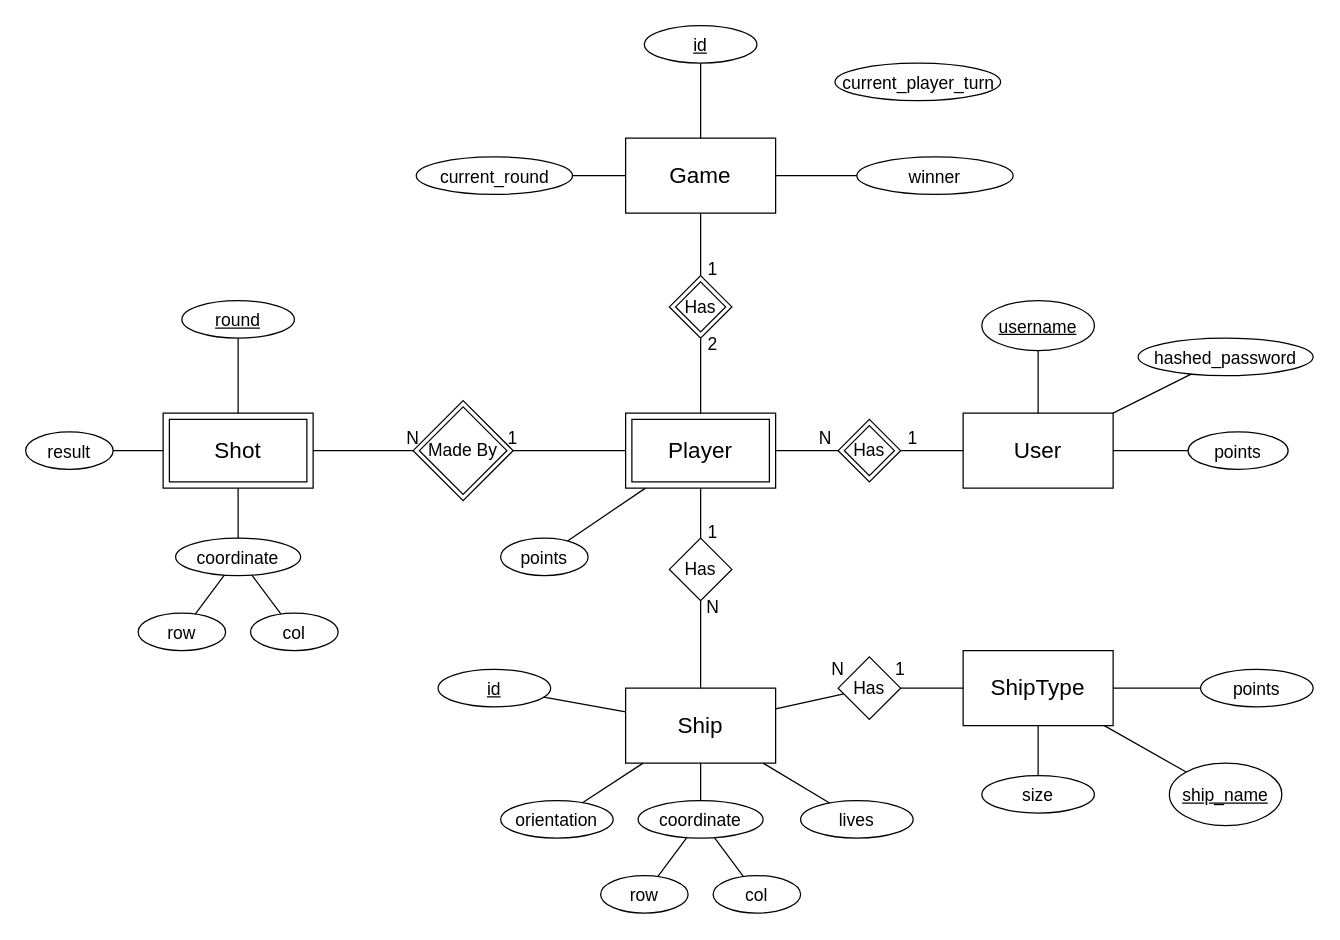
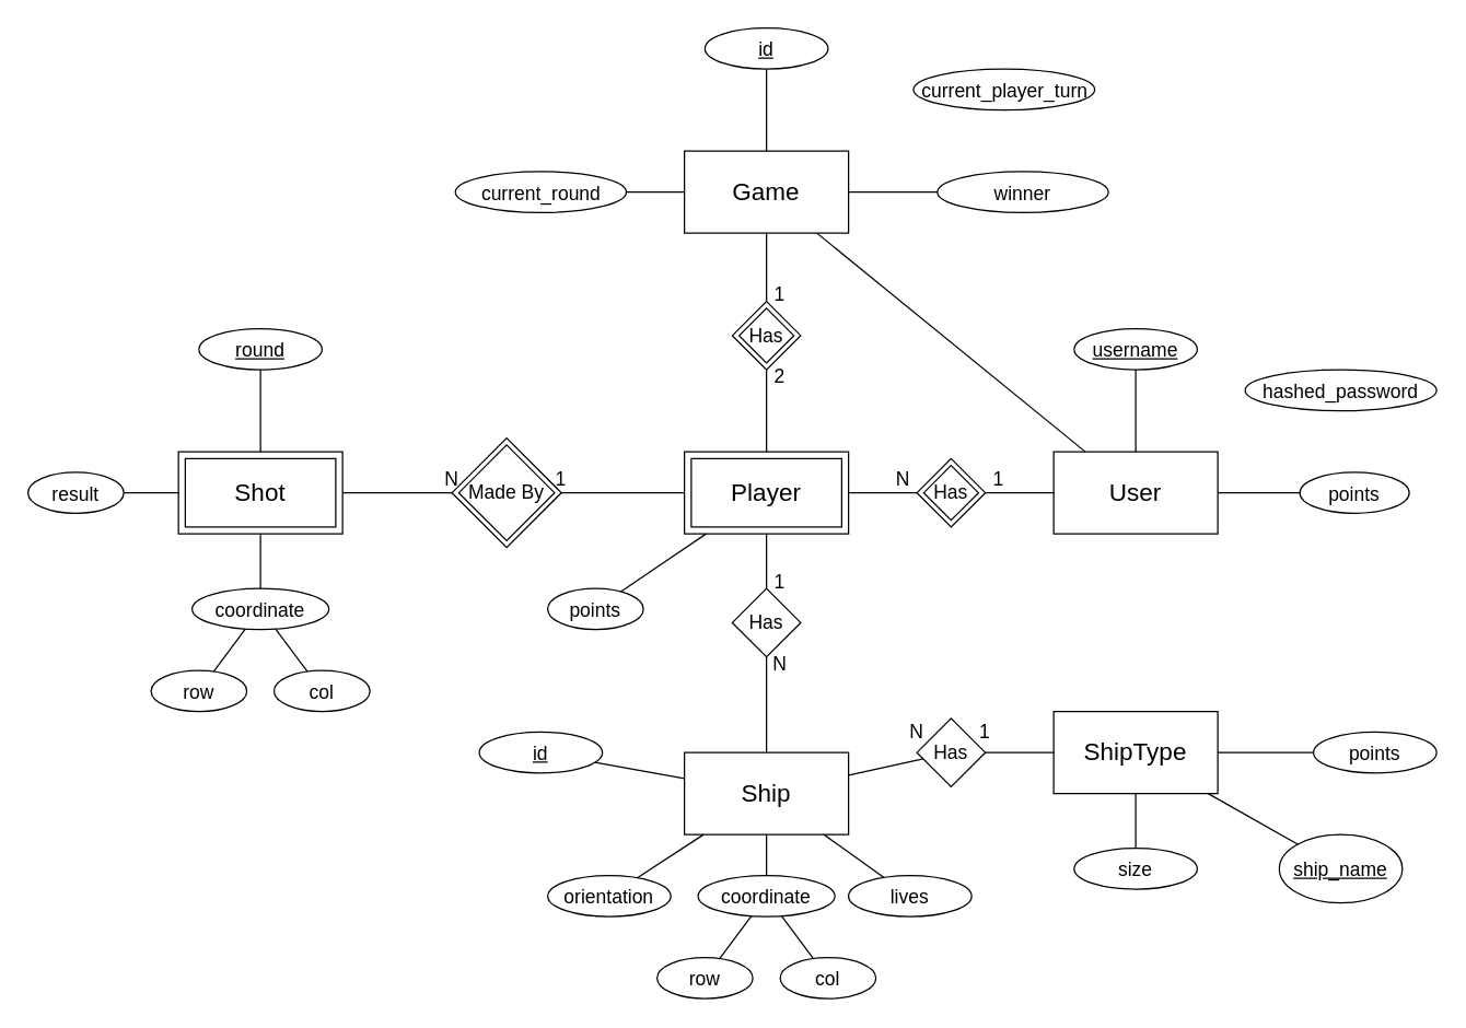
  <mxCell id="0" />
  <mxCell id="1" parent="0" />
  <mxCell id="2" value="&lt;font style=&quot;font-size: 18px;&quot;&gt;ShipType&lt;/font&gt;" style="rounded=0;whiteSpace=wrap;html=1;" vertex="1" parent="1"><mxGeometry x="770" y="520" width="120" height="60" as="geometry" /></mxCell>
  <mxCell id="3" value="&lt;span style=&quot;font-size: 18px;&quot;&gt;User&lt;/span&gt;" style="rounded=0;whiteSpace=wrap;html=1;" vertex="1" parent="1"><mxGeometry x="770" y="330" width="120" height="60" as="geometry" /></mxCell>
- <mxCell id="4" value="&lt;font style=&quot;font-size: 14px;&quot;&gt;&lt;u&gt;username&lt;/u&gt;&lt;/font&gt;" style="ellipse;whiteSpace=wrap;html=1;fontSize=18;" vertex="1" parent="1"><mxGeometry x="785" y="240" width="90" height="40" as="geometry" /></mxCell>
+ <mxCell id="4" value="&lt;font style=&quot;font-size: 14px;&quot;&gt;&lt;u&gt;username&lt;/u&gt;&lt;/font&gt;" style="ellipse;whiteSpace=wrap;html=1;fontSize=18;" vertex="1" parent="1"><mxGeometry x="785" y="240" width="90" height="30" as="geometry" /></mxCell>
  <mxCell id="5" value="&lt;span style=&quot;font-size: 14px;&quot;&gt;hashed_password&lt;/span&gt;" style="ellipse;whiteSpace=wrap;html=1;fontSize=18;" vertex="1" parent="1"><mxGeometry x="910" y="270" width="140" height="30" as="geometry" /></mxCell>
  <mxCell id="6" value="&lt;span style=&quot;font-size: 18px;&quot;&gt;Player&lt;/span&gt;" style="rounded=0;whiteSpace=wrap;html=1;" vertex="1" parent="1"><mxGeometry x="500" y="330" width="120" height="60" as="geometry" /></mxCell>
  <mxCell id="7" value="&lt;span style=&quot;font-size: 14px;&quot;&gt;points&lt;/span&gt;" style="ellipse;whiteSpace=wrap;html=1;fontSize=18;" vertex="1" parent="1"><mxGeometry x="950" y="345" width="80" height="30" as="geometry" /></mxCell>
  <mxCell id="8" value="" style="endArrow=none;html=1;rounded=0;fontSize=14;" edge="1" parent="1" source="3" target="4"><mxGeometry width="50" height="50" relative="1" as="geometry"><mxPoint x="850" y="350" as="sourcePoint" /><mxPoint x="900" y="300" as="targetPoint" /></mxGeometry></mxCell>
- <mxCell id="9" value="" style="endArrow=none;html=1;rounded=0;fontSize=14;" edge="1" parent="1" source="3" target="5"><mxGeometry width="50" height="50" relative="1" as="geometry"><mxPoint x="780" y="368.361" as="sourcePoint" /><mxPoint x="699.862" y="366.172" as="targetPoint" /></mxGeometry></mxCell>
+ <mxCell id="9" value="" style="endArrow=none;html=1;rounded=0;fontSize=14;" edge="1" parent="1" source="3" target="16"><mxGeometry width="50" height="50" relative="1" as="geometry"><mxPoint x="780" y="368.361" as="sourcePoint" /><mxPoint x="699.862" y="366.172" as="targetPoint" /></mxGeometry></mxCell>
  <mxCell id="10" value="" style="endArrow=none;html=1;rounded=0;fontSize=14;" edge="1" parent="1" source="3" target="7"><mxGeometry width="50" height="50" relative="1" as="geometry"><mxPoint x="849.484" y="400" as="sourcePoint" /><mxPoint x="865.303" y="450.034" as="targetPoint" /></mxGeometry></mxCell>
  <mxCell id="11" value="Has" style="rhombus;whiteSpace=wrap;html=1;fontSize=14;" vertex="1" parent="1"><mxGeometry x="670" y="335" width="50" height="50" as="geometry" /></mxCell>
  <mxCell id="12" value="" style="endArrow=none;html=1;rounded=0;fontSize=14;" edge="1" parent="1" source="3" target="11"><mxGeometry width="50" height="50" relative="1" as="geometry"><mxPoint x="840" y="400" as="sourcePoint" /><mxPoint x="840" y="460" as="targetPoint" /></mxGeometry></mxCell>
  <mxCell id="13" value="" style="endArrow=none;html=1;rounded=0;fontSize=14;exitX=0;exitY=0.5;exitDx=0;exitDy=0;" edge="1" parent="1" source="11" target="6"><mxGeometry width="50" height="50" relative="1" as="geometry"><mxPoint x="780" y="370" as="sourcePoint" /><mxPoint x="730" y="370" as="targetPoint" /></mxGeometry></mxCell>
  <mxCell id="14" value="&lt;span style=&quot;font-size: 14px;&quot;&gt;points&lt;/span&gt;" style="ellipse;whiteSpace=wrap;html=1;fontSize=18;" vertex="1" parent="1"><mxGeometry x="400" y="430" width="70" height="30" as="geometry" /></mxCell>
  <mxCell id="15" value="" style="endArrow=none;html=1;rounded=0;fontSize=14;" edge="1" parent="1" source="14" target="6"><mxGeometry width="50" height="50" relative="1" as="geometry"><mxPoint x="680" y="370" as="sourcePoint" /><mxPoint x="630" y="370" as="targetPoint" /></mxGeometry></mxCell>
  <mxCell id="16" value="&lt;span style=&quot;font-size: 18px;&quot;&gt;Game&lt;/span&gt;" style="rounded=0;whiteSpace=wrap;html=1;" vertex="1" parent="1"><mxGeometry x="500" y="110" width="120" height="60" as="geometry" /></mxCell>
  <mxCell id="17" value="N" style="text;html=1;strokeColor=none;fillColor=none;align=center;verticalAlign=middle;whiteSpace=wrap;rounded=0;fontSize=14;" vertex="1" parent="1"><mxGeometry x="650" y="335" width="20" height="30" as="geometry" /></mxCell>
  <mxCell id="18" value="1" style="text;html=1;strokeColor=none;fillColor=none;align=center;verticalAlign=middle;whiteSpace=wrap;rounded=0;fontSize=14;" vertex="1" parent="1"><mxGeometry x="720" y="335" width="20" height="30" as="geometry" /></mxCell>
  <mxCell id="19" value="Has" style="rhombus;whiteSpace=wrap;html=1;fontSize=14;" vertex="1" parent="1"><mxGeometry x="535" y="220" width="50" height="50" as="geometry" /></mxCell>
  <mxCell id="20" value="" style="endArrow=none;html=1;rounded=0;fontSize=14;" edge="1" parent="1" source="19" target="16"><mxGeometry width="50" height="50" relative="1" as="geometry"><mxPoint x="690" y="340" as="sourcePoint" /><mxPoint x="640" y="340" as="targetPoint" /></mxGeometry></mxCell>
  <mxCell id="21" value="" style="endArrow=none;html=1;rounded=0;fontSize=14;" edge="1" parent="1" source="19" target="6"><mxGeometry width="50" height="50" relative="1" as="geometry"><mxPoint x="780" y="370" as="sourcePoint" /><mxPoint x="730" y="370" as="targetPoint" /></mxGeometry></mxCell>
  <mxCell id="22" value="1" style="text;html=1;strokeColor=none;fillColor=none;align=center;verticalAlign=middle;whiteSpace=wrap;rounded=0;fontSize=14;" vertex="1" parent="1"><mxGeometry x="560" y="200" width="20" height="30" as="geometry" /></mxCell>
  <mxCell id="23" value="2" style="text;html=1;strokeColor=none;fillColor=none;align=center;verticalAlign=middle;whiteSpace=wrap;rounded=0;fontSize=14;" vertex="1" parent="1"><mxGeometry x="560" y="260" width="20" height="30" as="geometry" /></mxCell>
  <mxCell id="24" value="&lt;font style=&quot;font-size: 14px;&quot;&gt;&lt;u&gt;id&lt;/u&gt;&lt;/font&gt;" style="ellipse;whiteSpace=wrap;html=1;fontSize=18;" vertex="1" parent="1"><mxGeometry x="515" y="20" width="90" height="30" as="geometry" /></mxCell>
  <mxCell id="25" value="" style="endArrow=none;html=1;rounded=0;fontSize=14;" edge="1" parent="1" source="16" target="24"><mxGeometry width="50" height="50" relative="1" as="geometry"><mxPoint x="570" y="230" as="sourcePoint" /><mxPoint x="570" y="180" as="targetPoint" /></mxGeometry></mxCell>
  <mxCell id="26" value="&lt;font style=&quot;font-size: 18px;&quot;&gt;Ship&lt;/font&gt;" style="rounded=0;whiteSpace=wrap;html=1;" vertex="1" parent="1"><mxGeometry x="500" y="550" width="120" height="60" as="geometry" /></mxCell>
  <mxCell id="27" value="Has" style="rhombus;whiteSpace=wrap;html=1;fontSize=14;" vertex="1" parent="1"><mxGeometry x="535" y="430" width="50" height="50" as="geometry" /></mxCell>
  <mxCell id="28" value="" style="endArrow=none;html=1;rounded=0;fontSize=14;" edge="1" parent="1" source="27" target="6"><mxGeometry width="50" height="50" relative="1" as="geometry"><mxPoint x="570" y="230" as="sourcePoint" /><mxPoint x="570" y="180" as="targetPoint" /></mxGeometry></mxCell>
  <mxCell id="29" value="" style="endArrow=none;html=1;rounded=0;fontSize=14;" edge="1" parent="1" source="26" target="27"><mxGeometry width="50" height="50" relative="1" as="geometry"><mxPoint x="570" y="280" as="sourcePoint" /><mxPoint x="570" y="340" as="targetPoint" /></mxGeometry></mxCell>
  <mxCell id="30" value="1" style="text;html=1;strokeColor=none;fillColor=none;align=center;verticalAlign=middle;whiteSpace=wrap;rounded=0;fontSize=14;" vertex="1" parent="1"><mxGeometry x="560" y="410" width="20" height="30" as="geometry" /></mxCell>
  <mxCell id="31" value="N" style="text;html=1;strokeColor=none;fillColor=none;align=center;verticalAlign=middle;whiteSpace=wrap;rounded=0;fontSize=14;" vertex="1" parent="1"><mxGeometry x="560" y="470" width="20" height="30" as="geometry" /></mxCell>
  <mxCell id="32" value="Has" style="rhombus;whiteSpace=wrap;html=1;fontSize=14;" vertex="1" parent="1"><mxGeometry x="670" y="525" width="50" height="50" as="geometry" /></mxCell>
  <mxCell id="33" value="" style="endArrow=none;html=1;rounded=0;fontSize=14;" edge="1" parent="1" source="32" target="26"><mxGeometry width="50" height="50" relative="1" as="geometry"><mxPoint x="570" y="530" as="sourcePoint" /><mxPoint x="570" y="490" as="targetPoint" /></mxGeometry></mxCell>
  <mxCell id="34" value="" style="endArrow=none;html=1;rounded=0;fontSize=14;" edge="1" parent="1" source="2" target="32"><mxGeometry width="50" height="50" relative="1" as="geometry"><mxPoint x="680" y="560" as="sourcePoint" /><mxPoint x="630" y="560" as="targetPoint" /></mxGeometry></mxCell>
  <mxCell id="35" value="&lt;span style=&quot;font-size: 14px;&quot;&gt;orientation&lt;/span&gt;" style="ellipse;whiteSpace=wrap;html=1;fontSize=18;" vertex="1" parent="1"><mxGeometry x="400" y="640" width="90" height="30" as="geometry" /></mxCell>
  <mxCell id="36" value="&lt;span style=&quot;font-size: 14px;&quot;&gt;coordinate&lt;/span&gt;" style="ellipse;whiteSpace=wrap;html=1;fontSize=18;" vertex="1" parent="1"><mxGeometry x="510" y="640" width="100" height="30" as="geometry" /></mxCell>
  <mxCell id="37" value="" style="endArrow=none;html=1;rounded=0;fontSize=14;" edge="1" parent="1" source="26" target="36"><mxGeometry width="50" height="50" relative="1" as="geometry"><mxPoint x="840" y="400" as="sourcePoint" /><mxPoint x="840" y="470" as="targetPoint" /></mxGeometry></mxCell>
  <mxCell id="38" value="" style="endArrow=none;html=1;rounded=0;fontSize=14;" edge="1" parent="1" source="26" target="35"><mxGeometry width="50" height="50" relative="1" as="geometry"><mxPoint x="559.196" y="590" as="sourcePoint" /><mxPoint x="530.371" y="670.044" as="targetPoint" /></mxGeometry></mxCell>
  <mxCell id="39" value="&lt;span style=&quot;font-size: 14px;&quot;&gt;row&lt;/span&gt;" style="ellipse;whiteSpace=wrap;html=1;fontSize=18;" vertex="1" parent="1"><mxGeometry x="480" y="700" width="70" height="30" as="geometry" /></mxCell>
  <mxCell id="40" value="&lt;span style=&quot;font-size: 14px;&quot;&gt;col&lt;/span&gt;" style="ellipse;whiteSpace=wrap;html=1;fontSize=18;" vertex="1" parent="1"><mxGeometry x="570" y="700" width="70" height="30" as="geometry" /></mxCell>
  <mxCell id="41" value="" style="endArrow=none;html=1;rounded=0;fontSize=14;" edge="1" parent="1" source="36" target="39"><mxGeometry width="50" height="50" relative="1" as="geometry"><mxPoint x="570" y="590" as="sourcePoint" /><mxPoint x="570" y="650" as="targetPoint" /></mxGeometry></mxCell>
  <mxCell id="42" value="" style="endArrow=none;html=1;rounded=0;fontSize=14;" edge="1" parent="1" source="36" target="40"><mxGeometry width="50" height="50" relative="1" as="geometry"><mxPoint x="562.61" y="679.916" as="sourcePoint" /><mxPoint x="532.334" y="740.333" as="targetPoint" /></mxGeometry></mxCell>
  <mxCell id="43" value="&lt;span style=&quot;font-size: 14px;&quot;&gt;size&lt;/span&gt;" style="ellipse;whiteSpace=wrap;html=1;fontSize=18;" vertex="1" parent="1"><mxGeometry x="785" y="620" width="90" height="30" as="geometry" /></mxCell>
  <mxCell id="44" value="&lt;span style=&quot;font-size: 14px;&quot;&gt;&lt;u&gt;ship_name&lt;/u&gt;&lt;/span&gt;" style="ellipse;whiteSpace=wrap;html=1;fontSize=18;" vertex="1" parent="1"><mxGeometry x="935" y="610" width="90" height="50" as="geometry" /></mxCell>
  <mxCell id="45" value="&lt;span style=&quot;font-size: 14px;&quot;&gt;points&lt;/span&gt;" style="ellipse;whiteSpace=wrap;html=1;fontSize=18;" vertex="1" parent="1"><mxGeometry x="960" y="535" width="90" height="30" as="geometry" /></mxCell>
  <mxCell id="46" value="" style="endArrow=none;html=1;rounded=0;fontSize=14;" edge="1" parent="1" source="2" target="43"><mxGeometry width="50" height="50" relative="1" as="geometry"><mxPoint x="840" y="400" as="sourcePoint" /><mxPoint x="840" y="470" as="targetPoint" /></mxGeometry></mxCell>
  <mxCell id="47" value="" style="endArrow=none;html=1;rounded=0;fontSize=14;" edge="1" parent="1" source="2" target="45"><mxGeometry width="50" height="50" relative="1" as="geometry"><mxPoint x="850" y="590" as="sourcePoint" /><mxPoint x="850" y="630" as="targetPoint" /></mxGeometry></mxCell>
  <mxCell id="48" value="" style="endArrow=none;html=1;rounded=0;fontSize=14;" edge="1" parent="1" source="2" target="44"><mxGeometry width="50" height="50" relative="1" as="geometry"><mxPoint x="850" y="590" as="sourcePoint" /><mxPoint x="850" y="630" as="targetPoint" /></mxGeometry></mxCell>
- <mxCell id="49" value="&lt;span style=&quot;font-size: 14px;&quot;&gt;lives&lt;/span&gt;" style="ellipse;whiteSpace=wrap;html=1;fontSize=18;" vertex="1" parent="1"><mxGeometry x="640" y="640" width="90" height="30" as="geometry" /></mxCell>
+ <mxCell id="49" value="&lt;span style=&quot;font-size: 14px;&quot;&gt;lives&lt;/span&gt;" style="ellipse;whiteSpace=wrap;html=1;fontSize=18;" vertex="1" parent="1"><mxGeometry x="620" y="640" width="90" height="30" as="geometry" /></mxCell>
  <mxCell id="50" value="" style="endArrow=none;html=1;rounded=0;fontSize=14;" edge="1" parent="1" source="26" target="49"><mxGeometry width="50" height="50" relative="1" as="geometry"><mxPoint x="510" y="560" as="sourcePoint" /><mxPoint x="450" y="560" as="targetPoint" /></mxGeometry></mxCell>
  <mxCell id="51" value="&lt;span style=&quot;font-size: 18px;&quot;&gt;Shot&lt;/span&gt;" style="rounded=0;whiteSpace=wrap;html=1;" vertex="1" parent="1"><mxGeometry x="130" y="330" width="120" height="60" as="geometry" /></mxCell>
  <mxCell id="52" value="Made By" style="rhombus;whiteSpace=wrap;html=1;fontSize=14;" vertex="1" parent="1"><mxGeometry x="330" y="320" width="80" height="80" as="geometry" /></mxCell>
  <mxCell id="53" value="&lt;span style=&quot;font-size: 14px;&quot;&gt;result&lt;/span&gt;" style="ellipse;whiteSpace=wrap;html=1;fontSize=18;" vertex="1" parent="1"><mxGeometry x="20" y="345" width="70" height="30" as="geometry" /></mxCell>
  <mxCell id="54" value="" style="endArrow=none;html=1;rounded=0;fontSize=14;" edge="1" parent="1" source="53" target="51"><mxGeometry width="50" height="50" relative="1" as="geometry"><mxPoint x="463.654" y="442.308" as="sourcePoint" /><mxPoint x="525.882" y="400" as="targetPoint" /></mxGeometry></mxCell>
  <mxCell id="55" value="" style="endArrow=none;html=1;rounded=0;fontSize=14;" edge="1" parent="1" source="52" target="51"><mxGeometry width="50" height="50" relative="1" as="geometry"><mxPoint x="680" y="370" as="sourcePoint" /><mxPoint x="630" y="370" as="targetPoint" /></mxGeometry></mxCell>
  <mxCell id="56" value="" style="endArrow=none;html=1;rounded=0;fontSize=14;" edge="1" parent="1" source="6" target="52"><mxGeometry width="50" height="50" relative="1" as="geometry"><mxPoint y="370" as="sourcePoint" x="340" /><mxPoint x="370" y="360" as="targetPoint" /></mxGeometry></mxCell>
  <mxCell id="57" value="1" style="text;html=1;strokeColor=none;fillColor=none;align=center;verticalAlign=middle;whiteSpace=wrap;rounded=0;fontSize=14;" vertex="1" parent="1"><mxGeometry x="400" y="335" width="20" height="30" as="geometry" /></mxCell>
  <mxCell id="58" value="N" style="text;html=1;strokeColor=none;fillColor=none;align=center;verticalAlign=middle;whiteSpace=wrap;rounded=0;fontSize=14;" vertex="1" parent="1"><mxGeometry x="320" y="335" width="20" height="30" as="geometry" /></mxCell>
  <mxCell id="59" value="&lt;span style=&quot;font-size: 14px;&quot;&gt;coordinate&lt;/span&gt;" style="ellipse;whiteSpace=wrap;html=1;fontSize=18;" vertex="1" parent="1"><mxGeometry x="140" y="430" width="100" height="30" as="geometry" /></mxCell>
  <mxCell id="60" value="&lt;span style=&quot;font-size: 14px;&quot;&gt;row&lt;/span&gt;" style="ellipse;whiteSpace=wrap;html=1;fontSize=18;" vertex="1" parent="1"><mxGeometry x="110" y="490" width="70" height="30" as="geometry" /></mxCell>
  <mxCell id="61" value="&lt;span style=&quot;font-size: 14px;&quot;&gt;col&lt;/span&gt;" style="ellipse;whiteSpace=wrap;html=1;fontSize=18;" vertex="1" parent="1"><mxGeometry x="200" y="490" width="70" height="30" as="geometry" /></mxCell>
  <mxCell id="62" value="" style="endArrow=none;html=1;rounded=0;fontSize=14;" edge="1" parent="1" source="59" target="60"><mxGeometry width="50" height="50" relative="1" as="geometry"><mxPoint x="210" y="420" as="sourcePoint" /><mxPoint x="210" y="480" as="targetPoint" /></mxGeometry></mxCell>
  <mxCell id="63" value="" style="endArrow=none;html=1;rounded=0;fontSize=14;" edge="1" parent="1" source="59" target="61"><mxGeometry width="50" height="50" relative="1" as="geometry"><mxPoint x="202.61" y="509.916" as="sourcePoint" /><mxPoint x="172.334" y="570.333" as="targetPoint" /></mxGeometry></mxCell>
  <mxCell id="64" value="" style="endArrow=none;html=1;rounded=0;fontSize=14;" edge="1" parent="1" source="59" target="51"><mxGeometry width="50" height="50" relative="1" as="geometry"><mxPoint x="100" y="370" as="sourcePoint" /><mxPoint x="140" y="370" as="targetPoint" /></mxGeometry></mxCell>
  <mxCell id="65" value="1" style="text;html=1;strokeColor=none;fillColor=none;align=center;verticalAlign=middle;whiteSpace=wrap;rounded=0;fontSize=14;" vertex="1" parent="1"><mxGeometry x="710" y="520" width="20" height="30" as="geometry" /></mxCell>
  <mxCell id="66" value="N" style="text;html=1;strokeColor=none;fillColor=none;align=center;verticalAlign=middle;whiteSpace=wrap;rounded=0;fontSize=14;" vertex="1" parent="1"><mxGeometry x="660" y="520" width="20" height="30" as="geometry" /></mxCell>
  <mxCell id="67" value="&lt;font style=&quot;font-size: 14px;&quot;&gt;&lt;u&gt;id&lt;/u&gt;&lt;/font&gt;" style="ellipse;whiteSpace=wrap;html=1;fontSize=18;" vertex="1" parent="1"><mxGeometry x="350" y="535" width="90" height="30" as="geometry" /></mxCell>
  <mxCell id="68" value="" style="endArrow=none;html=1;rounded=0;fontSize=14;" edge="1" parent="1" source="26" target="67"><mxGeometry width="50" height="50" relative="1" as="geometry"><mxPoint x="537.143" y="590" as="sourcePoint" /><mxPoint x="470.432" y="650.91" as="targetPoint" /></mxGeometry></mxCell>
  <mxCell id="69" value="&lt;font style=&quot;font-size: 14px;&quot;&gt;&lt;u&gt;round&lt;/u&gt;&lt;/font&gt;" style="ellipse;whiteSpace=wrap;html=1;fontSize=18;" vertex="1" parent="1"><mxGeometry x="145" y="240" width="90" height="30" as="geometry" /></mxCell>
  <mxCell id="70" value="" style="endArrow=none;html=1;rounded=0;fontSize=14;" edge="1" parent="1" source="51" target="69"><mxGeometry width="50" height="50" relative="1" as="geometry"><mxPoint x="100" y="370" as="sourcePoint" /><mxPoint x="140" y="370" as="targetPoint" /></mxGeometry></mxCell>
  <mxCell id="71" value="" style="rounded=0;whiteSpace=wrap;html=1;fillColor=none;" vertex="1" parent="1"><mxGeometry x="135" y="335" width="110" height="50" as="geometry" /></mxCell>
  <mxCell id="72" value="" style="rounded=0;whiteSpace=wrap;html=1;fillColor=none;" vertex="1" parent="1"><mxGeometry x="505" y="335" width="110" height="50" as="geometry" /></mxCell>
  <mxCell id="73" value="&lt;span style=&quot;font-size: 14px;&quot;&gt;winner&lt;/span&gt;" style="ellipse;whiteSpace=wrap;html=1;fontSize=18;" vertex="1" parent="1"><mxGeometry x="685" y="125" width="125" height="30" as="geometry" /></mxCell>
  <mxCell id="74" value="" style="endArrow=none;html=1;rounded=0;fontSize=14;" edge="1" parent="1" source="16" target="73"><mxGeometry width="50" height="50" relative="1" as="geometry"><mxPoint x="570" y="120" as="sourcePoint" /><mxPoint x="570" y="60" as="targetPoint" /></mxGeometry></mxCell>
  <mxCell id="75" value="&lt;span style=&quot;font-size: 14px;&quot;&gt;current_player_turn&lt;/span&gt;" style="ellipse;whiteSpace=wrap;html=1;fontSize=18;" vertex="1" parent="1"><mxGeometry x="667.5" y="50" width="132.5" height="30" as="geometry" /></mxCell>
  <mxCell id="76" value="&lt;span style=&quot;font-size: 14px;&quot;&gt;current_round&lt;/span&gt;" style="ellipse;whiteSpace=wrap;html=1;fontSize=18;" vertex="1" parent="1"><mxGeometry x="332.5" y="125" width="125" height="30" as="geometry" /></mxCell>
  <mxCell id="77" value="" style="endArrow=none;html=1;rounded=0;fontSize=14;" edge="1" parent="1" source="16" target="76"><mxGeometry width="50" height="50" relative="1" as="geometry"><mxPoint x="570" y="120" as="sourcePoint" /><mxPoint x="570" y="60" as="targetPoint" /></mxGeometry></mxCell>
  <mxCell id="78" value="" style="rhombus;whiteSpace=wrap;html=1;fontSize=14;fillColor=none;" vertex="1" parent="1"><mxGeometry x="675" y="340" width="40" height="40" as="geometry" /></mxCell>
  <mxCell id="79" value="" style="rhombus;whiteSpace=wrap;html=1;fontSize=14;fillColor=none;" vertex="1" parent="1"><mxGeometry x="540" y="225" width="40" height="40" as="geometry" /></mxCell>
  <mxCell id="80" value="" style="rhombus;whiteSpace=wrap;html=1;fontSize=14;fillColor=none;" vertex="1" parent="1"><mxGeometry x="335" y="325" width="70" height="70" as="geometry" /></mxCell>
